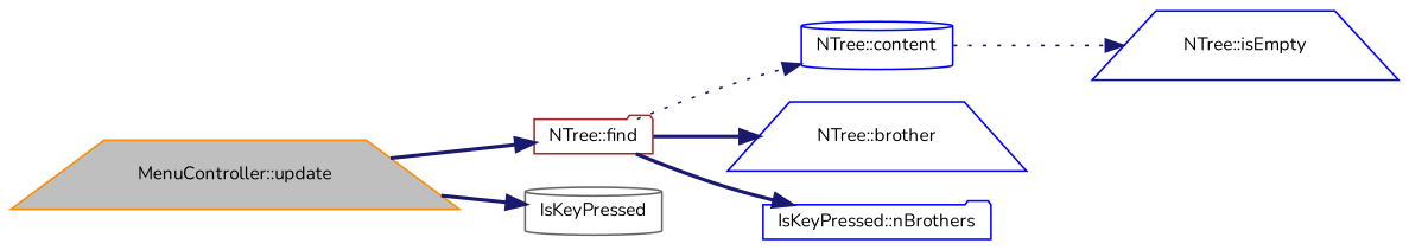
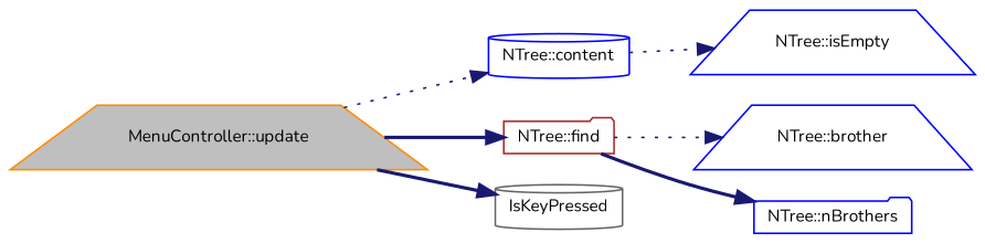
  digraph {
    fontname=Nunito
    rankdir=LR
    node [color=blue fillcolor=white fontname=Nunito fontsize=10 shape=trapezium style=filled]
    edge [color=midnightblue fontname=Nunito fontsize=10 labelfontname=Helvetica labelfontsize=10 style=bold]
    n1 [color=darkorange fillcolor=grey75 fontcolor=black height=0.2 label="MenuController::update" width=0.4]
    n2 [height=0.2 label="NTree::content" shape=cylinder width=0.4]
    n3 [color=brown height=0.2 label="NTree::find" shape=folder width=0.4]
    n4 [color=gray40 height=0.2 label=IsKeyPressed shape=cylinder width=0.4]
    n5 [height=0.2 label="NTree::isEmpty" width=0.4]
    n6 [height=0.2 label="NTree::brother" width=0.4]
-   n7 [height=0.2 label="IsKeyPressed::nBrothers" shape=folder width=0.4]
-   n3 -> n2 [style=dotted]
+   n7 [height=0.2 label="NTree::nBrothers" shape=folder width=0.4]
+   n1 -> n2 [style=dotted]
    n1 -> n3
    n1 -> n4
    n2 -> n5 [style=dotted]
-   n3 -> n6
+   n3 -> n6 [style=dotted]
    n3 -> n7
  }
